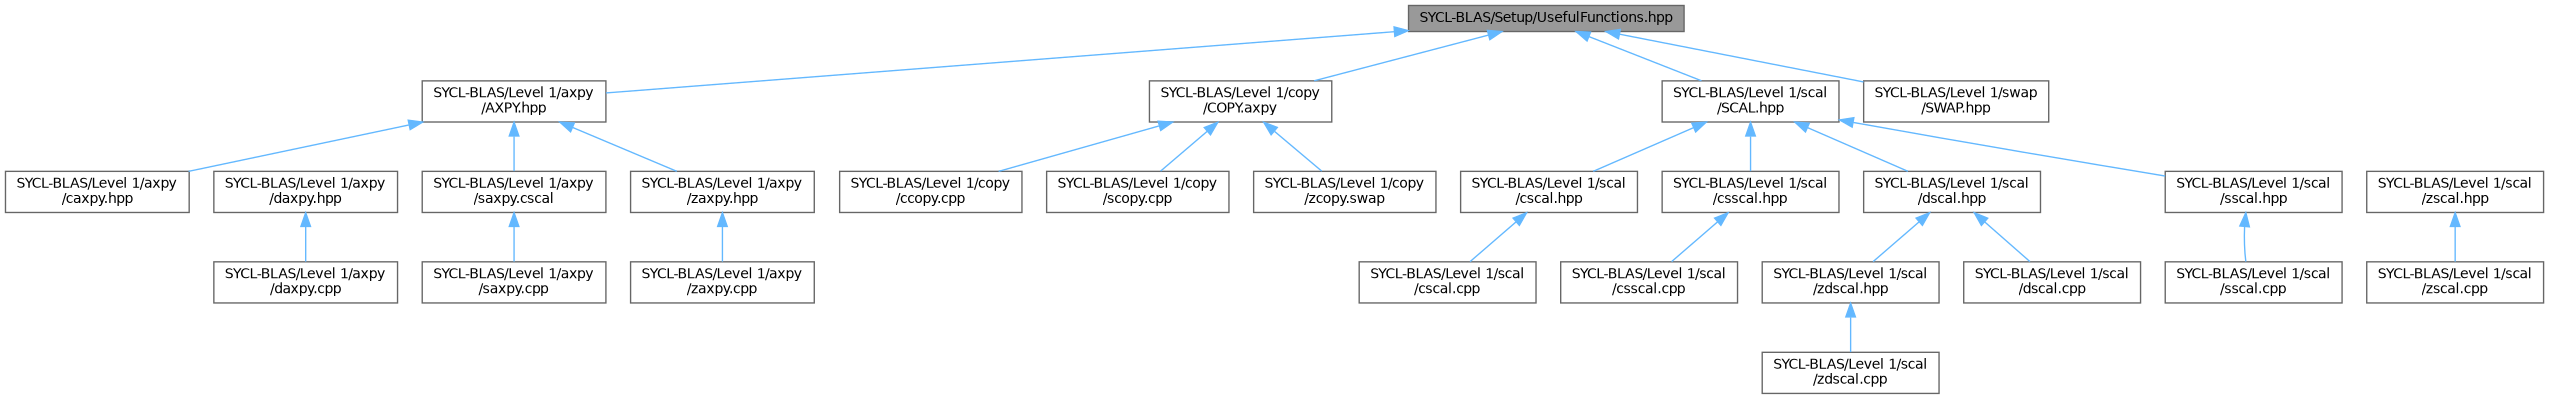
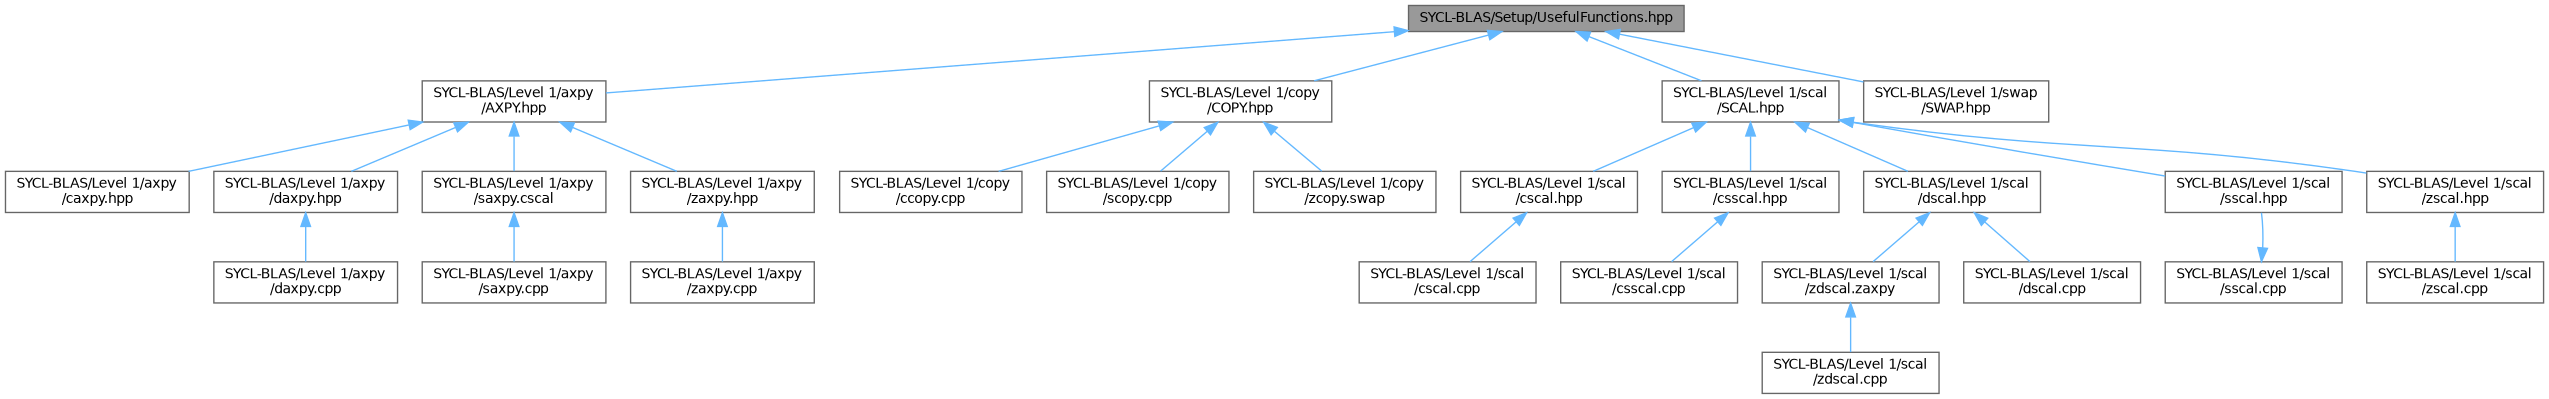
  digraph {
    node [color=grey40 fillcolor=white fontname=Helvetica fontsize=10 shape=box style=filled]
    edge [color=steelblue1 dir=back fontname=Helvetica fontsize=10 labelfontname=Helvetica labelfontsize=10 style=solid]
    n1 [color=gray40 fillcolor=grey60 fontcolor=black height=0.2 label="SYCL-BLAS/Setup/UsefulFunctions.hpp" width=0.4]
    n2 [height=0.2 label="SYCL-BLAS/Level 1/axpy\l/AXPY.hpp" width=0.4]
-   n3 [height=0.2 label="SYCL-BLAS/Level 1/copy\l/COPY.axpy" width=0.4]
+   n3 [height=0.2 label="SYCL-BLAS/Level 1/copy\l/COPY.hpp" width=0.4]
    n4 [height=0.2 label="SYCL-BLAS/Level 1/scal\l/SCAL.hpp" width=0.4]
    n5 [height=0.2 label="SYCL-BLAS/Level 1/swap\l/SWAP.hpp" width=0.4]
    n6 [height=0.2 label="SYCL-BLAS/Level 1/axpy\l/caxpy.hpp" width=0.4]
    n7 [height=0.2 label="SYCL-BLAS/Level 1/axpy\l/daxpy.hpp" width=0.4]
    n8 [height=0.2 label="SYCL-BLAS/Level 1/axpy\l/saxpy.cscal" width=0.4]
    n9 [height=0.2 label="SYCL-BLAS/Level 1/axpy\l/zaxpy.hpp" width=0.4]
    n10 [height=0.2 label="SYCL-BLAS/Level 1/copy\l/ccopy.cpp" width=0.4]
    n11 [height=0.2 label="SYCL-BLAS/Level 1/copy\l/scopy.cpp" width=0.4]
    n12 [height=0.2 label="SYCL-BLAS/Level 1/copy\l/zcopy.swap" width=0.4]
    n13 [height=0.2 label="SYCL-BLAS/Level 1/scal\l/cscal.hpp" width=0.4]
    n14 [height=0.2 label="SYCL-BLAS/Level 1/scal\l/csscal.hpp" width=0.4]
    n15 [height=0.2 label="SYCL-BLAS/Level 1/scal\l/dscal.hpp" width=0.4]
    n16 [height=0.2 label="SYCL-BLAS/Level 1/scal\l/sscal.hpp" width=0.4]
    n17 [height=0.2 label="SYCL-BLAS/Level 1/scal\l/zscal.hpp" width=0.4]
    n18 [height=0.2 label="SYCL-BLAS/Level 1/axpy\l/daxpy.cpp" width=0.4]
    n19 [height=0.2 label="SYCL-BLAS/Level 1/axpy\l/saxpy.cpp" width=0.4]
    n20 [height=0.2 label="SYCL-BLAS/Level 1/axpy\l/zaxpy.cpp" width=0.4]
    n21 [height=0.2 label="SYCL-BLAS/Level 1/scal\l/cscal.cpp" width=0.4]
    n22 [height=0.2 label="SYCL-BLAS/Level 1/scal\l/csscal.cpp" width=0.4]
-   n23 [height=0.2 label="SYCL-BLAS/Level 1/scal\l/zdscal.hpp" width=0.4]
+   n23 [height=0.2 label="SYCL-BLAS/Level 1/scal\l/zdscal.zaxpy" width=0.4]
    n24 [height=0.2 label="SYCL-BLAS/Level 1/scal\l/dscal.cpp" width=0.4]
    n25 [height=0.2 label="SYCL-BLAS/Level 1/scal\l/sscal.cpp" width=0.4]
    n26 [height=0.2 label="SYCL-BLAS/Level 1/scal\l/zdscal.cpp" width=0.4]
    n27 [height=0.2 label="SYCL-BLAS/Level 1/scal\l/zscal.cpp" width=0.4]
    n1 -> n2
    n1 -> n3
    n1 -> n4
    n1 -> n5
    n2 -> n6
+   n2 -> n7
    n2 -> n8
    n2 -> n9
    n3 -> n10
    n3 -> n11
    n3 -> n12
    n4 -> n13
    n4 -> n14
    n4 -> n15
    n4 -> n16
+   n4 -> n17
    n7 -> n18
    n8 -> n19
    n9 -> n20
    n13 -> n21
    n14 -> n22
    n15 -> n23
    n15 -> n24
-   n16 -> n25
+   n25 -> n16
    n17 -> n27
    n23 -> n26
  }
